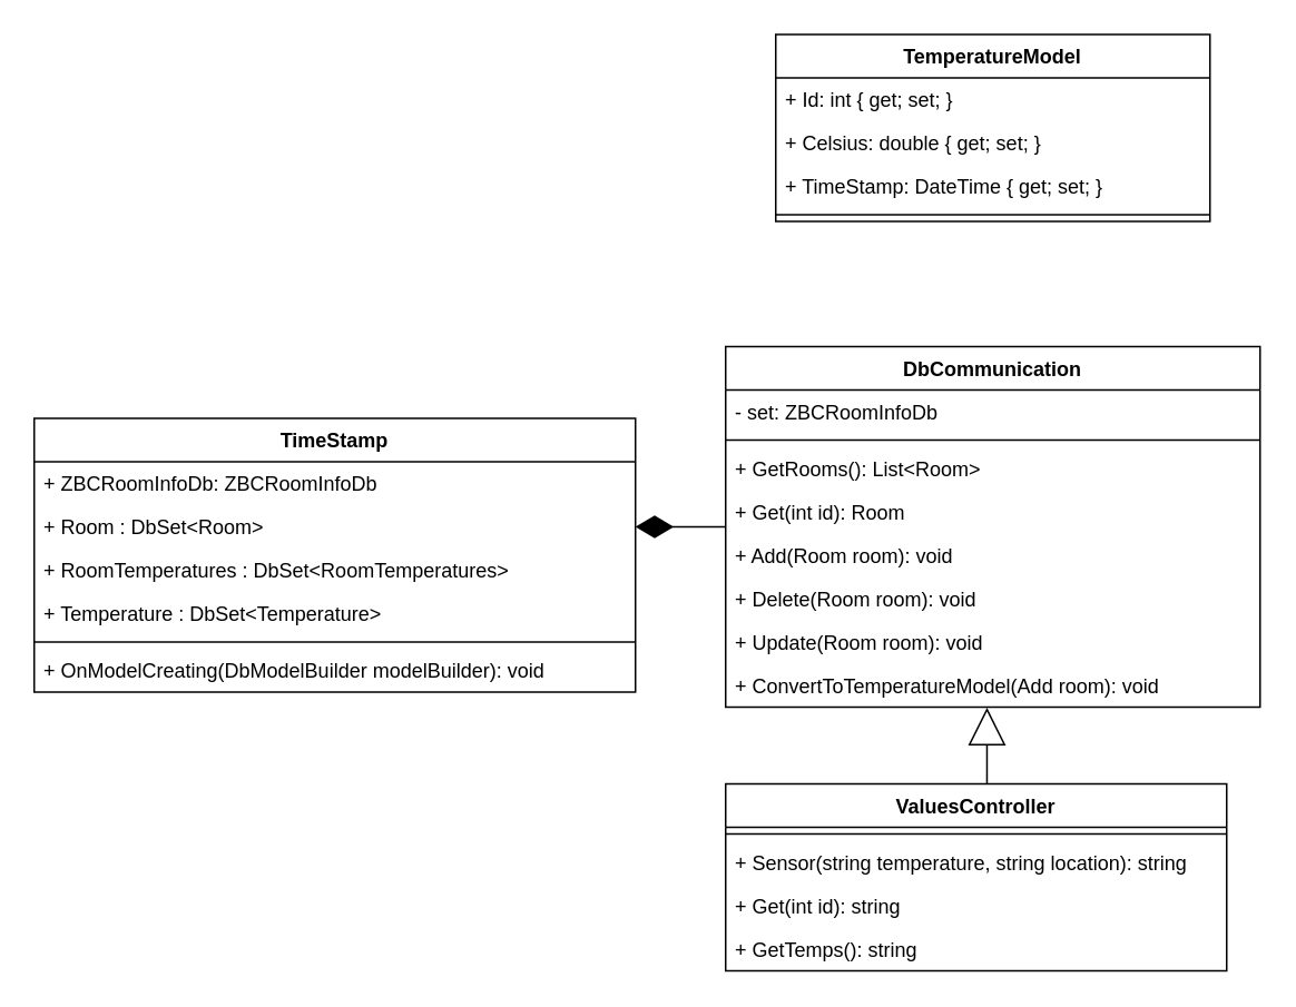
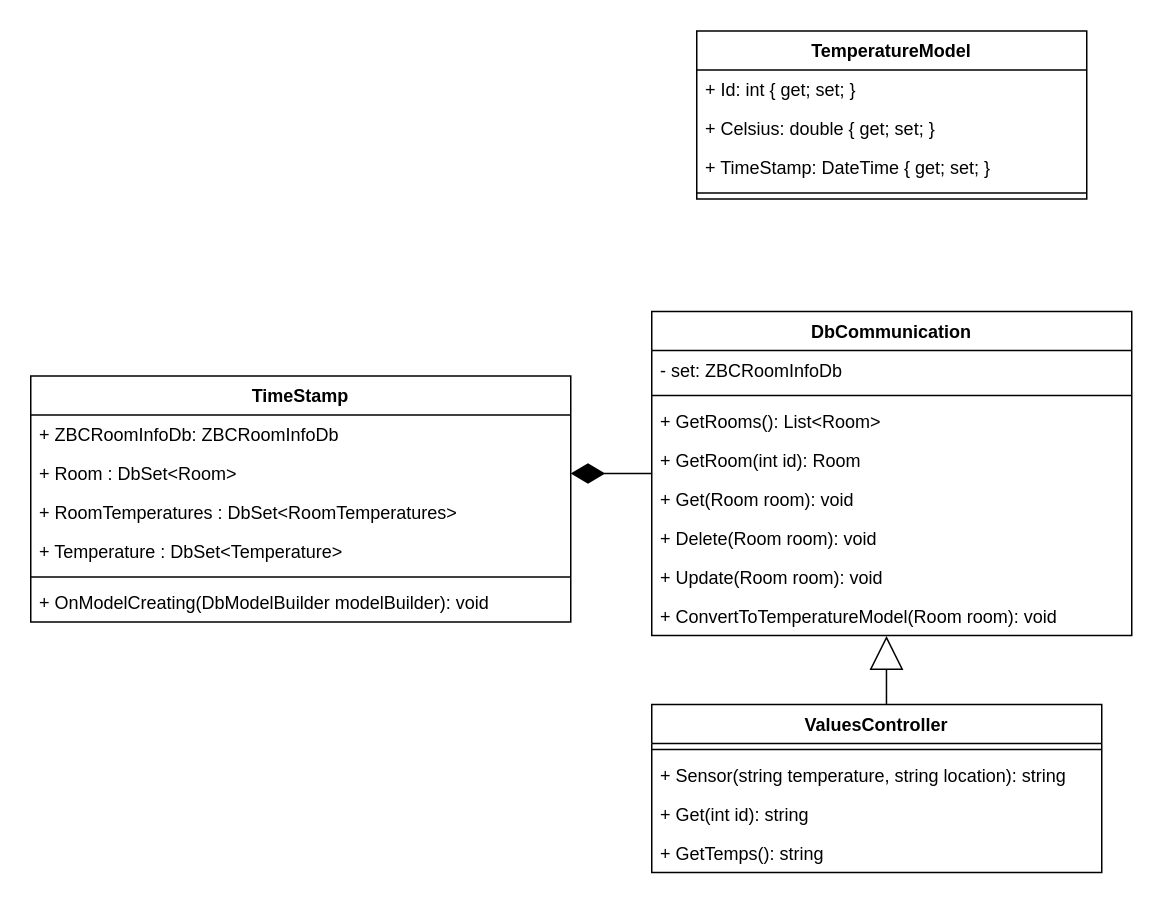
  <mxCell id="0" />
  <mxCell id="1" parent="0" />
  <mxCell id="2" style="edgeStyle=orthogonalEdgeStyle;rounded=0;orthogonalLoop=1;jettySize=auto;html=1;entryX=0.489;entryY=1.013;entryDx=0;entryDy=0;entryPerimeter=0;endArrow=block;endFill=0;startSize=9;endSize=20;" edge="1" parent="1" source="3" target="17"><mxGeometry relative="1" as="geometry"><Array as="points"><mxPoint x="590" y="530" /><mxPoint x="590" y="530" /></Array></mxGeometry></mxCell>
  <mxCell id="3" value="ValuesController" style="swimlane;fontStyle=1;align=center;verticalAlign=top;childLayout=stackLayout;horizontal=1;startSize=26;horizontalStack=0;resizeParent=1;resizeParentMax=0;resizeLast=0;collapsible=1;marginBottom=0;" vertex="1" parent="1"><mxGeometry y="469" width="300" height="112" as="geometry" x="434" /></mxCell>
  <mxCell id="4" value="" style="line;strokeWidth=1;fillColor=none;align=left;verticalAlign=middle;spacingTop=-1;spacingLeft=3;spacingRight=3;rotatable=0;labelPosition=right;points=[];portConstraint=eastwest;" vertex="1" parent="3"><mxGeometry y="26" width="300" height="8" as="geometry" /></mxCell>
  <mxCell id="5" value="+ Sensor(string temperature, string location): string" style="text;strokeColor=none;fillColor=none;align=left;verticalAlign=top;spacingLeft=4;spacingRight=4;overflow=hidden;rotatable=0;points=[[0,0.5],[1,0.5]];portConstraint=eastwest;" vertex="1" parent="3"><mxGeometry y="34" width="300" height="26" as="geometry" /></mxCell>
  <mxCell id="6" value="+ Get(int id): string" style="text;strokeColor=none;fillColor=none;align=left;verticalAlign=top;spacingLeft=4;spacingRight=4;overflow=hidden;rotatable=0;points=[[0,0.5],[1,0.5]];portConstraint=eastwest;" vertex="1" parent="3"><mxGeometry y="60" width="300" height="26" as="geometry" /></mxCell>
  <mxCell id="7" value="+ GetTemps(): string" style="text;strokeColor=none;fillColor=none;align=left;verticalAlign=top;spacingLeft=4;spacingRight=4;overflow=hidden;rotatable=0;points=[[0,0.5],[1,0.5]];portConstraint=eastwest;" vertex="1" parent="3"><mxGeometry y="86" width="300" height="26" as="geometry" /></mxCell>
  <mxCell id="8" style="edgeStyle=orthogonalEdgeStyle;rounded=0;orthogonalLoop=1;jettySize=auto;html=1;entryX=1;entryY=0.5;entryDx=0;entryDy=0;endArrow=diamondThin;endFill=1;startSize=9;endSize=20;" edge="1" parent="1" source="9" target="20"><mxGeometry relative="1" as="geometry" /></mxCell>
  <mxCell id="9" value="DbCommunication" style="swimlane;fontStyle=1;align=center;verticalAlign=top;childLayout=stackLayout;horizontal=1;startSize=26;horizontalStack=0;resizeParent=1;resizeParentMax=0;resizeLast=0;collapsible=1;marginBottom=0;" vertex="1" parent="1"><mxGeometry y="207" width="320" height="216" as="geometry" x="434" /></mxCell>
  <mxCell id="10" value="- set: ZBCRoomInfoDb" style="text;strokeColor=none;fillColor=none;align=left;verticalAlign=top;spacingLeft=4;spacingRight=4;overflow=hidden;rotatable=0;points=[[0,0.5],[1,0.5]];portConstraint=eastwest;" vertex="1" parent="9"><mxGeometry y="26" width="320" height="26" as="geometry" /></mxCell>
  <mxCell id="11" value="" style="line;strokeWidth=1;fillColor=none;align=left;verticalAlign=middle;spacingTop=-1;spacingLeft=3;spacingRight=3;rotatable=0;labelPosition=right;points=[];portConstraint=eastwest;" vertex="1" parent="9"><mxGeometry y="52" width="320" height="8" as="geometry" /></mxCell>
  <mxCell id="12" value="+ GetRooms(): List&lt;Room&gt;" style="text;strokeColor=none;fillColor=none;align=left;verticalAlign=top;spacingLeft=4;spacingRight=4;overflow=hidden;rotatable=0;points=[[0,0.5],[1,0.5]];portConstraint=eastwest;" vertex="1" parent="9"><mxGeometry y="60" width="320" height="26" as="geometry" /></mxCell>
- <mxCell id="13" value="+ Get(int id): Room" style="text;strokeColor=none;fillColor=none;align=left;verticalAlign=top;spacingLeft=4;spacingRight=4;overflow=hidden;rotatable=0;points=[[0,0.5],[1,0.5]];portConstraint=eastwest;" vertex="1" parent="9"><mxGeometry y="86" width="320" height="26" as="geometry" /></mxCell>
- <mxCell id="14" value="+ Add(Room room): void" style="text;strokeColor=none;fillColor=none;align=left;verticalAlign=top;spacingLeft=4;spacingRight=4;overflow=hidden;rotatable=0;points=[[0,0.5],[1,0.5]];portConstraint=eastwest;" vertex="1" parent="9"><mxGeometry y="112" width="320" height="26" as="geometry" /></mxCell>
+ <mxCell id="13" value="+ GetRoom(int id): Room" style="text;strokeColor=none;fillColor=none;align=left;verticalAlign=top;spacingLeft=4;spacingRight=4;overflow=hidden;rotatable=0;points=[[0,0.5],[1,0.5]];portConstraint=eastwest;" vertex="1" parent="9"><mxGeometry y="86" width="320" height="26" as="geometry" /></mxCell>
+ <mxCell id="14" value="+ Get(Room room): void" style="text;strokeColor=none;fillColor=none;align=left;verticalAlign=top;spacingLeft=4;spacingRight=4;overflow=hidden;rotatable=0;points=[[0,0.5],[1,0.5]];portConstraint=eastwest;" vertex="1" parent="9"><mxGeometry y="112" width="320" height="26" as="geometry" /></mxCell>
  <mxCell id="15" value="+ Delete(Room room): void" style="text;strokeColor=none;fillColor=none;align=left;verticalAlign=top;spacingLeft=4;spacingRight=4;overflow=hidden;rotatable=0;points=[[0,0.5],[1,0.5]];portConstraint=eastwest;" vertex="1" parent="9"><mxGeometry y="138" width="320" height="26" as="geometry" /></mxCell>
  <mxCell id="16" value="+ Update(Room room): void" style="text;strokeColor=none;fillColor=none;align=left;verticalAlign=top;spacingLeft=4;spacingRight=4;overflow=hidden;rotatable=0;points=[[0,0.5],[1,0.5]];portConstraint=eastwest;" vertex="1" parent="9"><mxGeometry y="164" width="320" height="26" as="geometry" /></mxCell>
- <mxCell id="17" value="+ ConvertToTemperatureModel(Add room): void" style="text;strokeColor=none;fillColor=none;align=left;verticalAlign=top;spacingLeft=4;spacingRight=4;overflow=hidden;rotatable=0;points=[[0,0.5],[1,0.5]];portConstraint=eastwest;" vertex="1" parent="9"><mxGeometry y="190" width="320" height="26" as="geometry" /></mxCell>
+ <mxCell id="17" value="+ ConvertToTemperatureModel(Room room): void" style="text;strokeColor=none;fillColor=none;align=left;verticalAlign=top;spacingLeft=4;spacingRight=4;overflow=hidden;rotatable=0;points=[[0,0.5],[1,0.5]];portConstraint=eastwest;" vertex="1" parent="9"><mxGeometry y="190" width="320" height="26" as="geometry" /></mxCell>
  <mxCell id="18" value="TimeStamp" style="swimlane;fontStyle=1;align=center;verticalAlign=top;childLayout=stackLayout;horizontal=1;startSize=26;horizontalStack=0;resizeParent=1;resizeParentMax=0;resizeLast=0;collapsible=1;marginBottom=0;" vertex="1" parent="1"><mxGeometry x="20" y="250" width="360" height="164" as="geometry" /></mxCell>
  <mxCell id="19" value="+ ZBCRoomInfoDb: ZBCRoomInfoDb" style="text;strokeColor=none;fillColor=none;align=left;verticalAlign=top;spacingLeft=4;spacingRight=4;overflow=hidden;rotatable=0;points=[[0,0.5],[1,0.5]];portConstraint=eastwest;" vertex="1" parent="18"><mxGeometry y="26" width="360" height="26" as="geometry" /></mxCell>
  <mxCell id="20" value="+ Room : DbSet&lt;Room&gt;" style="text;strokeColor=none;fillColor=none;align=left;verticalAlign=top;spacingLeft=4;spacingRight=4;overflow=hidden;rotatable=0;points=[[0,0.5],[1,0.5]];portConstraint=eastwest;" vertex="1" parent="18"><mxGeometry y="52" width="360" height="26" as="geometry" /></mxCell>
  <mxCell id="21" value="+ RoomTemperatures : DbSet&lt;RoomTemperatures&gt;" style="text;strokeColor=none;fillColor=none;align=left;verticalAlign=top;spacingLeft=4;spacingRight=4;overflow=hidden;rotatable=0;points=[[0,0.5],[1,0.5]];portConstraint=eastwest;" vertex="1" parent="18"><mxGeometry y="78" width="360" height="26" as="geometry" /></mxCell>
  <mxCell id="22" value="+ Temperature : DbSet&lt;Temperature&gt;" style="text;strokeColor=none;fillColor=none;align=left;verticalAlign=top;spacingLeft=4;spacingRight=4;overflow=hidden;rotatable=0;points=[[0,0.5],[1,0.5]];portConstraint=eastwest;" vertex="1" parent="18"><mxGeometry y="104" width="360" height="26" as="geometry" /></mxCell>
  <mxCell id="23" value="" style="line;strokeWidth=1;fillColor=none;align=left;verticalAlign=middle;spacingTop=-1;spacingLeft=3;spacingRight=3;rotatable=0;labelPosition=right;points=[];portConstraint=eastwest;" vertex="1" parent="18"><mxGeometry y="130" width="360" height="8" as="geometry" /></mxCell>
  <mxCell id="24" value="+ OnModelCreating(DbModelBuilder modelBuilder): void" style="text;strokeColor=none;fillColor=none;align=left;verticalAlign=top;spacingLeft=4;spacingRight=4;overflow=hidden;rotatable=0;points=[[0,0.5],[1,0.5]];portConstraint=eastwest;" vertex="1" parent="18"><mxGeometry y="138" width="360" height="26" as="geometry" /></mxCell>
  <mxCell id="25" value="TemperatureModel" style="swimlane;fontStyle=1;align=center;verticalAlign=top;childLayout=stackLayout;horizontal=1;startSize=26;horizontalStack=0;resizeParent=1;resizeParentMax=0;resizeLast=0;collapsible=1;marginBottom=0;" vertex="1" parent="1"><mxGeometry x="464" y="20" width="260" height="112" as="geometry" /></mxCell>
  <mxCell id="26" value="+ Id: int { get; set; }" style="text;strokeColor=none;fillColor=none;align=left;verticalAlign=top;spacingLeft=4;spacingRight=4;overflow=hidden;rotatable=0;points=[[0,0.5],[1,0.5]];portConstraint=eastwest;" vertex="1" parent="25"><mxGeometry y="26" width="260" height="26" as="geometry" /></mxCell>
  <mxCell id="27" value="+ Celsius: double { get; set; }" style="text;strokeColor=none;fillColor=none;align=left;verticalAlign=top;spacingLeft=4;spacingRight=4;overflow=hidden;rotatable=0;points=[[0,0.5],[1,0.5]];portConstraint=eastwest;" vertex="1" parent="25"><mxGeometry y="52" width="260" height="26" as="geometry" /></mxCell>
  <mxCell id="28" value="+ TimeStamp: DateTime { get; set; }" style="text;strokeColor=none;fillColor=none;align=left;verticalAlign=top;spacingLeft=4;spacingRight=4;overflow=hidden;rotatable=0;points=[[0,0.5],[1,0.5]];portConstraint=eastwest;" vertex="1" parent="25"><mxGeometry y="78" width="260" height="26" as="geometry" /></mxCell>
  <mxCell id="29" value="" style="line;strokeWidth=1;fillColor=none;align=left;verticalAlign=middle;spacingTop=-1;spacingLeft=3;spacingRight=3;rotatable=0;labelPosition=right;points=[];portConstraint=eastwest;" vertex="1" parent="25"><mxGeometry y="104" width="260" height="8" as="geometry" /></mxCell>
